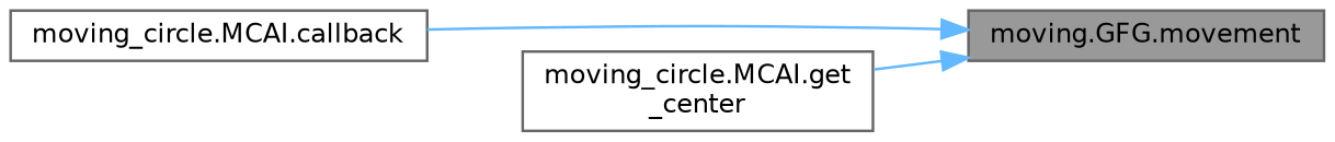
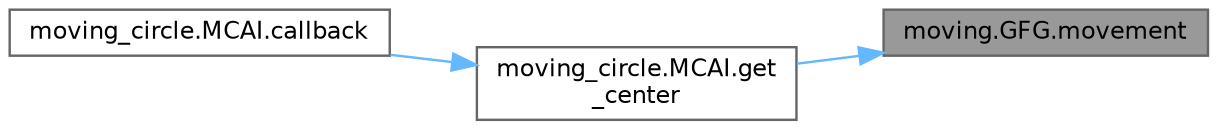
  digraph {
    rankdir=RL
    node [color=grey40 fillcolor=white fontname=Helvetica fontsize=10 shape=box style=filled]
    edge [color=steelblue1 dir=back fontname=Helvetica fontsize=10 labelfontname=Helvetica labelfontsize=10 style=solid]
    n1 [color=gray40 fillcolor=grey60 fontcolor=black height=0.2 label="moving.GFG.movement" width=0.4]
    n2 [height=0.2 label="moving_circle.MCAI.callback" width=0.4]
    n3 [height=0.2 label="moving_circle.MCAI.get\l_center" width=0.4]
-   n1 -> n2
+   n3 -> n2
    n1 -> n3
  }
